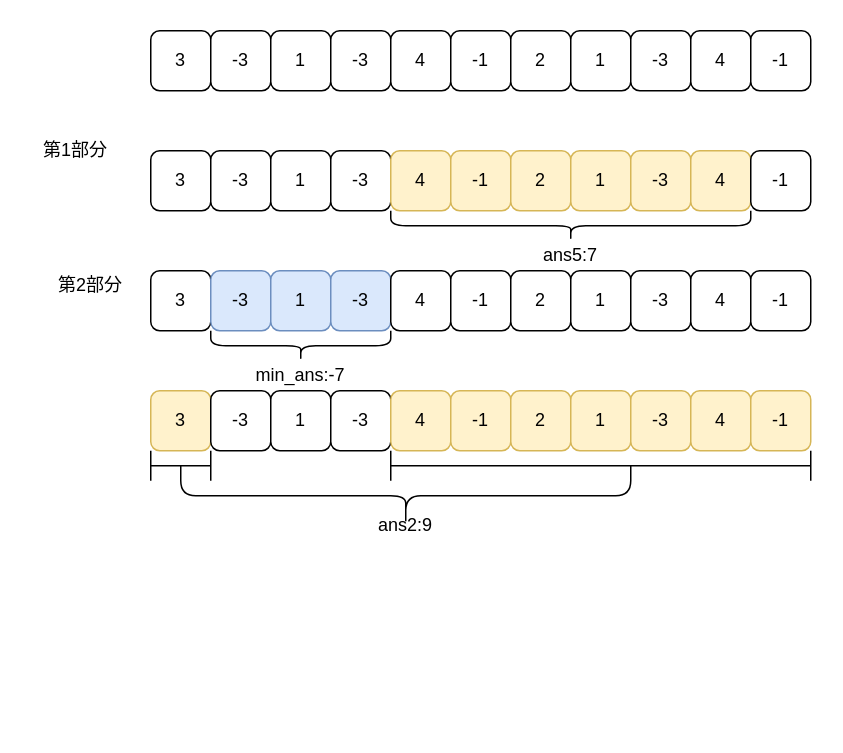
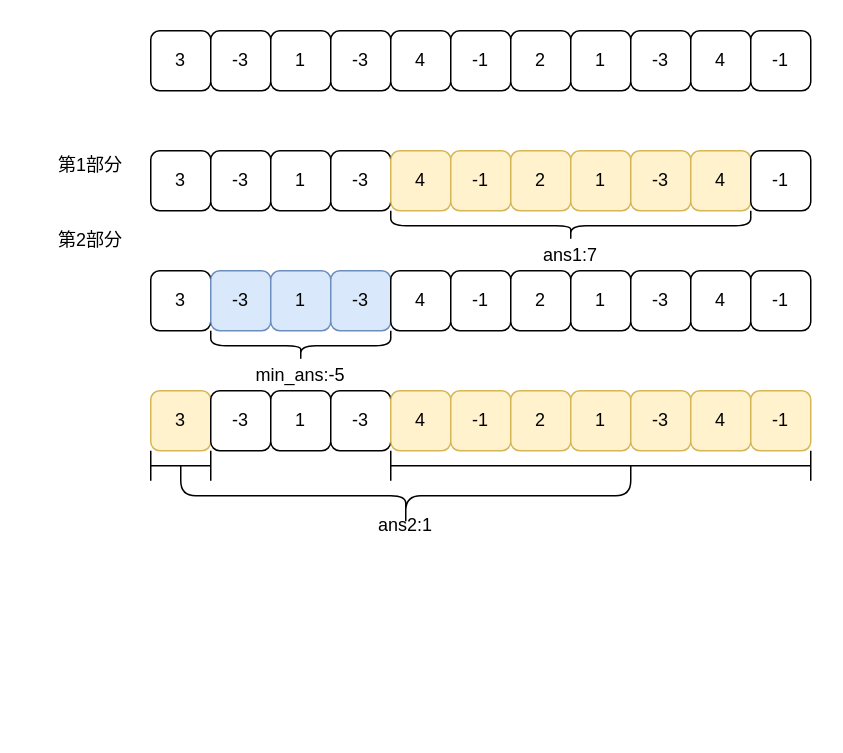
  <mxCell id="0" />
  <mxCell id="1" parent="0" />
  <mxCell id="2" value="3" style="rounded=1;whiteSpace=wrap;html=1;" vertex="1" parent="1"><mxGeometry x="100" y="20" width="40" height="40" as="geometry" /></mxCell>
  <mxCell id="3" value="-3" style="rounded=1;whiteSpace=wrap;html=1;" vertex="1" parent="1"><mxGeometry x="140" y="20" width="40" height="40" as="geometry" /></mxCell>
  <mxCell id="4" value="1" style="rounded=1;whiteSpace=wrap;html=1;" vertex="1" parent="1"><mxGeometry x="180" y="20" width="40" height="40" as="geometry" /></mxCell>
  <mxCell id="5" value="-3" style="rounded=1;whiteSpace=wrap;html=1;" vertex="1" parent="1"><mxGeometry x="220" y="20" width="40" height="40" as="geometry" /></mxCell>
  <mxCell id="6" value="4" style="rounded=1;whiteSpace=wrap;html=1;" vertex="1" parent="1"><mxGeometry x="260" y="20" width="40" height="40" as="geometry" /></mxCell>
  <mxCell id="7" value="-1" style="rounded=1;whiteSpace=wrap;html=1;" vertex="1" parent="1"><mxGeometry x="300" y="20" width="40" height="40" as="geometry" /></mxCell>
  <mxCell id="8" value="2" style="rounded=1;whiteSpace=wrap;html=1;" vertex="1" parent="1"><mxGeometry x="340" y="20" width="40" height="40" as="geometry" /></mxCell>
  <mxCell id="9" value="1" style="rounded=1;whiteSpace=wrap;html=1;" vertex="1" parent="1"><mxGeometry x="380" y="20" width="40" height="40" as="geometry" /></mxCell>
  <mxCell id="10" value="-3" style="rounded=1;whiteSpace=wrap;html=1;" vertex="1" parent="1"><mxGeometry x="420" y="20" width="40" height="40" as="geometry" /></mxCell>
  <mxCell id="11" value="4" style="rounded=1;whiteSpace=wrap;html=1;" vertex="1" parent="1"><mxGeometry x="460" y="20" width="40" height="40" as="geometry" /></mxCell>
  <mxCell id="12" value="-1" style="rounded=1;whiteSpace=wrap;html=1;" vertex="1" parent="1"><mxGeometry x="500" y="20" width="40" height="40" as="geometry" /></mxCell>
  <mxCell id="13" value="3" style="rounded=1;whiteSpace=wrap;html=1;" vertex="1" parent="1"><mxGeometry x="100" y="100" width="40" height="40" as="geometry" /></mxCell>
  <mxCell id="14" value="-3" style="rounded=1;whiteSpace=wrap;html=1;" vertex="1" parent="1"><mxGeometry x="140" y="100" width="40" height="40" as="geometry" /></mxCell>
  <mxCell id="15" value="1" style="rounded=1;whiteSpace=wrap;html=1;" vertex="1" parent="1"><mxGeometry x="180" y="100" width="40" height="40" as="geometry" /></mxCell>
  <mxCell id="16" value="-3" style="rounded=1;whiteSpace=wrap;html=1;" vertex="1" parent="1"><mxGeometry x="220" y="100" width="40" height="40" as="geometry" /></mxCell>
  <mxCell id="17" value="4" style="rounded=1;whiteSpace=wrap;html=1;fillColor=#fff2cc;strokeColor=#d6b656;" vertex="1" parent="1"><mxGeometry x="260" y="100" width="40" height="40" as="geometry" /></mxCell>
  <mxCell id="18" value="-1" style="rounded=1;whiteSpace=wrap;html=1;fillColor=#fff2cc;strokeColor=#d6b656;" vertex="1" parent="1"><mxGeometry x="300" y="100" width="40" height="40" as="geometry" /></mxCell>
  <mxCell id="19" value="2" style="rounded=1;whiteSpace=wrap;html=1;fillColor=#fff2cc;strokeColor=#d6b656;" vertex="1" parent="1"><mxGeometry x="340" y="100" width="40" height="40" as="geometry" /></mxCell>
  <mxCell id="20" value="1" style="rounded=1;whiteSpace=wrap;html=1;fillColor=#fff2cc;strokeColor=#d6b656;" vertex="1" parent="1"><mxGeometry x="380" y="100" width="40" height="40" as="geometry" /></mxCell>
  <mxCell id="21" value="-3" style="rounded=1;whiteSpace=wrap;html=1;fillColor=#fff2cc;strokeColor=#d6b656;" vertex="1" parent="1"><mxGeometry x="420" y="100" width="40" height="40" as="geometry" /></mxCell>
  <mxCell id="22" value="4" style="rounded=1;whiteSpace=wrap;html=1;fillColor=#fff2cc;strokeColor=#d6b656;" vertex="1" parent="1"><mxGeometry x="460" y="100" width="40" height="40" as="geometry" /></mxCell>
  <mxCell id="23" value="-1" style="rounded=1;whiteSpace=wrap;html=1;" vertex="1" parent="1"><mxGeometry x="500" y="100" width="40" height="40" as="geometry" /></mxCell>
  <mxCell id="24" value="" style="shape=curlyBracket;whiteSpace=wrap;html=1;rounded=1;flipH=1;rotation=90;" vertex="1" parent="1"><mxGeometry x="370" y="30" width="20" height="240" as="geometry" /></mxCell>
  <mxCell id="25" value="3" style="rounded=1;whiteSpace=wrap;html=1;" vertex="1" parent="1"><mxGeometry x="100" y="180" width="40" height="40" as="geometry" /></mxCell>
  <mxCell id="26" value="-3" style="rounded=1;whiteSpace=wrap;html=1;fillColor=#dae8fc;strokeColor=#6c8ebf;" vertex="1" parent="1"><mxGeometry x="140" y="180" width="40" height="40" as="geometry" /></mxCell>
  <mxCell id="27" value="1" style="rounded=1;whiteSpace=wrap;html=1;fillColor=#dae8fc;strokeColor=#6c8ebf;" vertex="1" parent="1"><mxGeometry x="180" y="180" width="40" height="40" as="geometry" /></mxCell>
  <mxCell id="28" value="-3" style="rounded=1;whiteSpace=wrap;html=1;fillColor=#dae8fc;strokeColor=#6c8ebf;" vertex="1" parent="1"><mxGeometry x="220" y="180" width="40" height="40" as="geometry" /></mxCell>
  <mxCell id="29" value="4" style="rounded=1;whiteSpace=wrap;html=1;" vertex="1" parent="1"><mxGeometry x="260" y="180" width="40" height="40" as="geometry" /></mxCell>
  <mxCell id="30" value="-1" style="rounded=1;whiteSpace=wrap;html=1;" vertex="1" parent="1"><mxGeometry x="300" y="180" width="40" height="40" as="geometry" /></mxCell>
  <mxCell id="31" value="2" style="rounded=1;whiteSpace=wrap;html=1;" vertex="1" parent="1"><mxGeometry x="340" y="180" width="40" height="40" as="geometry" /></mxCell>
  <mxCell id="32" value="1" style="rounded=1;whiteSpace=wrap;html=1;" vertex="1" parent="1"><mxGeometry x="380" y="180" width="40" height="40" as="geometry" /></mxCell>
  <mxCell id="33" value="-3" style="rounded=1;whiteSpace=wrap;html=1;" vertex="1" parent="1"><mxGeometry x="420" y="180" width="40" height="40" as="geometry" /></mxCell>
  <mxCell id="34" value="4" style="rounded=1;whiteSpace=wrap;html=1;" vertex="1" parent="1"><mxGeometry x="460" y="180" width="40" height="40" as="geometry" /></mxCell>
  <mxCell id="35" value="-1" style="rounded=1;whiteSpace=wrap;html=1;" vertex="1" parent="1"><mxGeometry x="500" y="180" width="40" height="40" as="geometry" /></mxCell>
  <mxCell id="36" value="" style="shape=curlyBracket;whiteSpace=wrap;html=1;rounded=1;flipH=1;rotation=90;" vertex="1" parent="1"><mxGeometry x="190" y="170" width="20" height="120" as="geometry" /></mxCell>
  <mxCell id="37" value="3" style="rounded=1;whiteSpace=wrap;html=1;fillColor=#fff2cc;strokeColor=#d6b656;" vertex="1" parent="1"><mxGeometry x="100" y="260" width="40" height="40" as="geometry" /></mxCell>
  <mxCell id="38" value="-3" style="rounded=1;whiteSpace=wrap;html=1;" vertex="1" parent="1"><mxGeometry x="140" y="260" width="40" height="40" as="geometry" /></mxCell>
  <mxCell id="39" value="1" style="rounded=1;whiteSpace=wrap;html=1;" vertex="1" parent="1"><mxGeometry x="180" y="260" width="40" height="40" as="geometry" /></mxCell>
  <mxCell id="40" value="-3" style="rounded=1;whiteSpace=wrap;html=1;" vertex="1" parent="1"><mxGeometry x="220" y="260" width="40" height="40" as="geometry" /></mxCell>
  <mxCell id="41" value="4" style="rounded=1;whiteSpace=wrap;html=1;fillColor=#fff2cc;strokeColor=#d6b656;" vertex="1" parent="1"><mxGeometry x="260" y="260" width="40" height="40" as="geometry" /></mxCell>
  <mxCell id="42" value="-1" style="rounded=1;whiteSpace=wrap;html=1;fillColor=#fff2cc;strokeColor=#d6b656;" vertex="1" parent="1"><mxGeometry x="300" y="260" width="40" height="40" as="geometry" /></mxCell>
  <mxCell id="43" value="2" style="rounded=1;whiteSpace=wrap;html=1;fillColor=#fff2cc;strokeColor=#d6b656;" vertex="1" parent="1"><mxGeometry x="340" y="260" width="40" height="40" as="geometry" /></mxCell>
  <mxCell id="44" value="1" style="rounded=1;whiteSpace=wrap;html=1;fillColor=#fff2cc;strokeColor=#d6b656;" vertex="1" parent="1"><mxGeometry x="380" y="260" width="40" height="40" as="geometry" /></mxCell>
  <mxCell id="45" value="-3" style="rounded=1;whiteSpace=wrap;html=1;fillColor=#fff2cc;strokeColor=#d6b656;" vertex="1" parent="1"><mxGeometry x="420" y="260" width="40" height="40" as="geometry" /></mxCell>
  <mxCell id="46" value="4" style="rounded=1;whiteSpace=wrap;html=1;fillColor=#fff2cc;strokeColor=#d6b656;" vertex="1" parent="1"><mxGeometry x="460" y="260" width="40" height="40" as="geometry" /></mxCell>
  <mxCell id="47" value="-1" style="rounded=1;whiteSpace=wrap;html=1;fillColor=#fff2cc;strokeColor=#d6b656;" vertex="1" parent="1"><mxGeometry x="500" y="260" width="40" height="40" as="geometry" /></mxCell>
- <mxCell id="48" value="ans5:7" style="text;html=1;strokeColor=none;fillColor=none;align=center;verticalAlign=middle;whiteSpace=wrap;rounded=0;" vertex="1" parent="1"><mxGeometry x="360" y="160" width="40" height="20" as="geometry" /></mxCell>
- <mxCell id="49" value="min_ans:-7" style="text;html=1;strokeColor=none;fillColor=none;align=center;verticalAlign=middle;whiteSpace=wrap;rounded=0;" vertex="1" parent="1"><mxGeometry x="180" y="240" width="40" height="20" as="geometry" /></mxCell>
+ <mxCell id="48" value="ans1:7" style="text;html=1;strokeColor=none;fillColor=none;align=center;verticalAlign=middle;whiteSpace=wrap;rounded=0;" vertex="1" parent="1"><mxGeometry x="360" y="160" width="40" height="20" as="geometry" /></mxCell>
+ <mxCell id="49" value="min_ans:-5" style="text;html=1;strokeColor=none;fillColor=none;align=center;verticalAlign=middle;whiteSpace=wrap;rounded=0;" vertex="1" parent="1"><mxGeometry x="180" y="240" width="40" height="20" as="geometry" /></mxCell>
  <mxCell id="50" value="" style="shape=crossbar;whiteSpace=wrap;html=1;rounded=1;" vertex="1" parent="1"><mxGeometry x="100" y="300" width="40" height="20" as="geometry" /></mxCell>
  <mxCell id="51" value="" style="shape=crossbar;whiteSpace=wrap;html=1;rounded=1;" vertex="1" parent="1"><mxGeometry x="260" y="300" width="280" height="20" as="geometry" /></mxCell>
  <mxCell id="52" value="" style="shape=curlyBracket;whiteSpace=wrap;html=1;rounded=1;flipH=1;rotation=90;" vertex="1" parent="1"><mxGeometry x="250" y="180" width="40" height="300" as="geometry" /></mxCell>
- <mxCell id="53" value="ans2:9" style="text;html=1;strokeColor=none;fillColor=none;align=center;verticalAlign=middle;whiteSpace=wrap;rounded=0;" vertex="1" parent="1"><mxGeometry x="250" y="340" width="40" height="20" as="geometry" /></mxCell>
- <mxCell id="54" value="第1部分" style="text;html=1;strokeColor=none;fillColor=none;align=center;verticalAlign=middle;whiteSpace=wrap;rounded=0;" vertex="1" parent="1"><mxGeometry x="10" y="90" width="80" height="20" as="geometry" /></mxCell>
- <mxCell id="55" value="第2部分" style="text;html=1;strokeColor=none;fillColor=none;align=center;verticalAlign=middle;whiteSpace=wrap;rounded=0;" vertex="1" parent="1"><mxGeometry y="180" width="80" height="20" as="geometry" x="20" /></mxCell>
+ <mxCell id="53" value="ans2:1" style="text;html=1;strokeColor=none;fillColor=none;align=center;verticalAlign=middle;whiteSpace=wrap;rounded=0;" vertex="1" parent="1"><mxGeometry x="250" y="340" width="40" height="20" as="geometry" /></mxCell>
+ <mxCell id="54" value="第1部分" style="text;html=1;strokeColor=none;fillColor=none;align=center;verticalAlign=middle;whiteSpace=wrap;rounded=0;" vertex="1" parent="1"><mxGeometry y="100" width="80" height="20" as="geometry" x="20" /></mxCell>
+ <mxCell id="55" value="第2部分" style="text;html=1;strokeColor=none;fillColor=none;align=center;verticalAlign=middle;whiteSpace=wrap;rounded=0;" vertex="1" parent="1"><mxGeometry x="20" y="150" width="80" height="20" as="geometry" /></mxCell>
